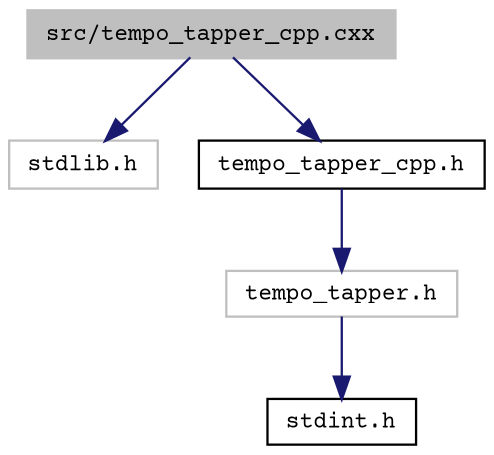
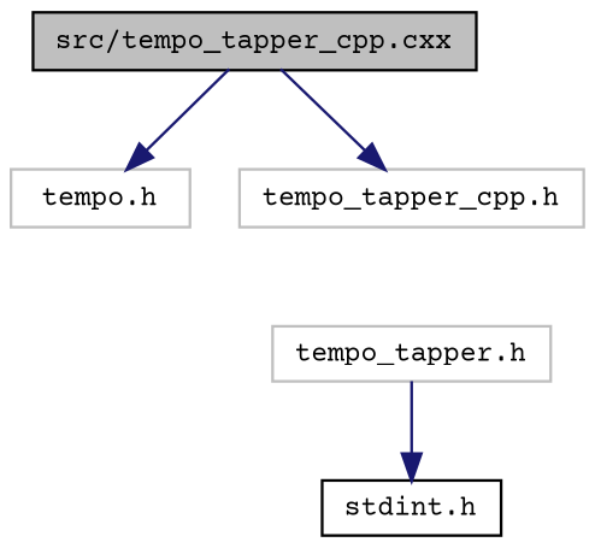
  digraph {
    fontname="Courier Prime"
    node [color=black fillcolor=white fontname="Courier Prime" fontsize=10 shape=record style=filled]
    edge [color=midnightblue fontname="Courier Prime" fontsize=10 labelfontname=Helvetica labelfontsize=10 style=solid]
-   n1 [color=grey75 fillcolor=grey75 fontcolor=black height=0.2 label="src/tempo_tapper_cpp.cxx" width=0.4]
-   n2 [color=grey75 height=0.2 label="stdlib.h" width=0.4]
-   n3 [height=0.2 label="tempo_tapper_cpp.h" width=0.4]
+   n1 [fillcolor=grey75 fontcolor=black height=0.2 label="src/tempo_tapper_cpp.cxx" width=0.4]
+   n2 [color=grey75 height=0.2 label="tempo.h" width=0.4]
+   n3 [color=grey75 height=0.2 label="tempo_tapper_cpp.h" width=0.4]
    n4 [color=grey75 height=0.2 label="tempo_tapper.h" width=0.4]
    n5 [height=0.2 label="stdint.h" width=0.4]
    n1 -> n2
    n1 -> n3
-   n3 -> n4
    n4 -> n5
  }
